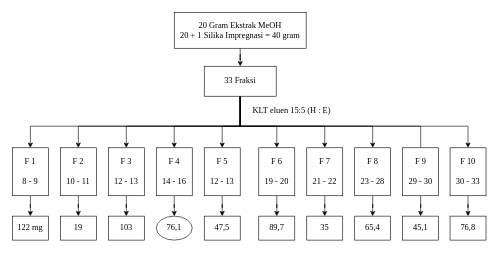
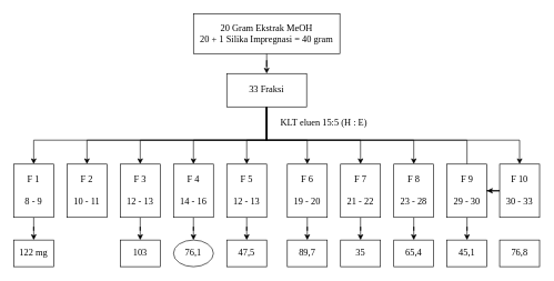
  <mxCell id="0" />
  <mxCell id="1" parent="0" />
  <mxCell id="2" value="" style="edgeStyle=orthogonalEdgeStyle;rounded=0;orthogonalLoop=1;jettySize=auto;html=1;fontFamily=Times New Roman;fontSize=14;" parent="1" source="3" target="14" edge="1"><mxGeometry relative="1" as="geometry" /></mxCell>
  <mxCell id="3" value="20 Gram Ekstrak MeOH&lt;br style=&quot;font-size: 14px&quot;&gt;20 + 1 Silika Impregnasi = 40 gram" style="rounded=0;whiteSpace=wrap;html=1;fontFamily=Times New Roman;fontSize=14;" parent="1" vertex="1"><mxGeometry x="290" y="20" width="220" height="60" as="geometry" /></mxCell>
  <mxCell id="4" style="edgeStyle=orthogonalEdgeStyle;rounded=0;orthogonalLoop=1;jettySize=auto;html=1;entryX=0.5;entryY=0;entryDx=0;entryDy=0;fontFamily=Times New Roman;fontSize=14;" parent="1" source="14" target="33" edge="1"><mxGeometry relative="1" as="geometry"><Array as="points"><mxPoint x="400" y="210" /><mxPoint x="370" y="210" /></Array></mxGeometry></mxCell>
  <mxCell id="5" style="edgeStyle=orthogonalEdgeStyle;rounded=0;orthogonalLoop=1;jettySize=auto;html=1;fontFamily=Times New Roman;fontSize=14;" parent="1" source="14" target="35" edge="1"><mxGeometry relative="1" as="geometry"><Array as="points"><mxPoint x="400" y="210" /><mxPoint x="290" y="210" /></Array></mxGeometry></mxCell>
  <mxCell id="6" style="edgeStyle=orthogonalEdgeStyle;rounded=0;orthogonalLoop=1;jettySize=auto;html=1;entryX=0.5;entryY=0;entryDx=0;entryDy=0;fontFamily=Times New Roman;fontSize=14;" parent="1" source="14" target="21" edge="1"><mxGeometry relative="1" as="geometry"><Array as="points"><mxPoint x="400" y="210" /><mxPoint x="210" y="210" /></Array></mxGeometry></mxCell>
  <mxCell id="7" style="edgeStyle=orthogonalEdgeStyle;rounded=0;orthogonalLoop=1;jettySize=auto;html=1;entryX=0.5;entryY=0;entryDx=0;entryDy=0;fontFamily=Times New Roman;fontSize=14;" parent="1" source="14" target="19" edge="1"><mxGeometry relative="1" as="geometry"><Array as="points"><mxPoint x="400" y="210" /><mxPoint x="130" y="210" /></Array></mxGeometry></mxCell>
  <mxCell id="8" style="edgeStyle=orthogonalEdgeStyle;rounded=0;orthogonalLoop=1;jettySize=auto;html=1;entryX=0.5;entryY=0;entryDx=0;entryDy=0;fontFamily=Times New Roman;fontSize=14;" parent="1" source="14" target="17" edge="1"><mxGeometry relative="1" as="geometry"><Array as="points"><mxPoint x="400" y="210" /><mxPoint x="50" y="210" /></Array></mxGeometry></mxCell>
  <mxCell id="9" style="edgeStyle=orthogonalEdgeStyle;rounded=0;orthogonalLoop=1;jettySize=auto;html=1;entryX=0.5;entryY=0;entryDx=0;entryDy=0;fontFamily=Times New Roman;fontSize=14;" parent="1" source="14" target="23" edge="1"><mxGeometry relative="1" as="geometry"><Array as="points"><mxPoint x="400" y="210" /><mxPoint x="461" y="210" /></Array></mxGeometry></mxCell>
  <mxCell id="10" style="edgeStyle=orthogonalEdgeStyle;rounded=0;orthogonalLoop=1;jettySize=auto;html=1;fontFamily=Times New Roman;fontSize=14;" parent="1" source="14" target="25" edge="1"><mxGeometry relative="1" as="geometry"><Array as="points"><mxPoint x="400" y="210" /><mxPoint x="541" y="210" /></Array></mxGeometry></mxCell>
  <mxCell id="11" style="edgeStyle=orthogonalEdgeStyle;rounded=0;orthogonalLoop=1;jettySize=auto;html=1;fontFamily=Times New Roman;fontSize=14;" parent="1" source="14" target="27" edge="1"><mxGeometry relative="1" as="geometry"><Array as="points"><mxPoint x="400" y="210" /><mxPoint x="621" y="210" /></Array></mxGeometry></mxCell>
  <mxCell id="12" style="edgeStyle=orthogonalEdgeStyle;rounded=0;orthogonalLoop=1;jettySize=auto;html=1;fontFamily=Times New Roman;fontSize=14;endArrow=none;" parent="1" source="14" target="29" edge="1"><mxGeometry relative="1" as="geometry"><Array as="points"><mxPoint x="400" y="210" /><mxPoint x="701" y="210" /></Array></mxGeometry></mxCell>
  <mxCell id="13" style="edgeStyle=orthogonalEdgeStyle;rounded=0;orthogonalLoop=1;jettySize=auto;html=1;entryX=0.5;entryY=0;entryDx=0;entryDy=0;fontFamily=Times New Roman;fontSize=14;" parent="1" source="14" target="31" edge="1"><mxGeometry relative="1" as="geometry"><Array as="points"><mxPoint x="400" y="210" /><mxPoint x="780" y="210" /></Array></mxGeometry></mxCell>
  <mxCell id="14" value="33 Fraksi" style="rounded=0;whiteSpace=wrap;html=1;fontFamily=Times New Roman;fontSize=14;" parent="1" vertex="1"><mxGeometry x="340" y="110" width="120" height="50" as="geometry" /></mxCell>
  <mxCell id="15" value="KLT eluen 15:5 (H : E)" style="text;html=1;strokeColor=none;fillColor=none;align=center;verticalAlign=middle;whiteSpace=wrap;rounded=0;fontFamily=Times New Roman;fontSize=14;" parent="1" vertex="1"><mxGeometry x="401" y="170" width="170" height="30" as="geometry" /></mxCell>
  <mxCell id="16" value="" style="edgeStyle=orthogonalEdgeStyle;rounded=0;orthogonalLoop=1;jettySize=auto;html=1;fontFamily=Times New Roman;fontSize=14;" parent="1" source="17" target="36" edge="1"><mxGeometry relative="1" as="geometry" /></mxCell>
  <mxCell id="17" value="F 1&lt;br style=&quot;font-size: 14px;&quot;&gt;&lt;br style=&quot;font-size: 14px;&quot;&gt;8 - 9" style="rounded=0;whiteSpace=wrap;html=1;fontFamily=Times New Roman;fontSize=14;" parent="1" vertex="1"><mxGeometry x="20" y="246" width="60" height="80" as="geometry" /></mxCell>
- <mxCell id="18" value="" style="edgeStyle=orthogonalEdgeStyle;rounded=0;orthogonalLoop=1;jettySize=auto;html=1;fontFamily=Times New Roman;fontSize=14;" parent="1" source="19" target="37" edge="1"><mxGeometry relative="1" as="geometry" /></mxCell>
  <mxCell id="19" value="F 2&lt;br style=&quot;font-size: 14px;&quot;&gt;&lt;br style=&quot;font-size: 14px;&quot;&gt;10 - 11" style="rounded=0;whiteSpace=wrap;html=1;fontFamily=Times New Roman;fontSize=14;" parent="1" vertex="1"><mxGeometry x="100" y="246" width="60" height="80" as="geometry" /></mxCell>
  <mxCell id="20" value="" style="edgeStyle=orthogonalEdgeStyle;rounded=0;orthogonalLoop=1;jettySize=auto;html=1;fontFamily=Times New Roman;fontSize=14;" parent="1" source="21" target="38" edge="1"><mxGeometry relative="1" as="geometry" /></mxCell>
  <mxCell id="21" value="F 3&lt;br style=&quot;font-size: 14px;&quot;&gt;&lt;br style=&quot;font-size: 14px;&quot;&gt;12 - 13" style="rounded=0;whiteSpace=wrap;html=1;fontFamily=Times New Roman;fontSize=14;" parent="1" vertex="1"><mxGeometry x="180" y="246" width="60" height="80" as="geometry" /></mxCell>
  <mxCell id="22" value="" style="edgeStyle=orthogonalEdgeStyle;rounded=0;orthogonalLoop=1;jettySize=auto;html=1;fontFamily=Times New Roman;fontSize=14;" parent="1" source="23" target="41" edge="1"><mxGeometry relative="1" as="geometry" /></mxCell>
  <mxCell id="23" value="F 6&lt;br style=&quot;font-size: 14px;&quot;&gt;&lt;br style=&quot;font-size: 14px;&quot;&gt;19 - 20" style="rounded=0;whiteSpace=wrap;html=1;fontFamily=Times New Roman;fontSize=14;" parent="1" vertex="1"><mxGeometry x="431" y="246" width="60" height="80" as="geometry" /></mxCell>
  <mxCell id="24" value="" style="edgeStyle=orthogonalEdgeStyle;rounded=0;orthogonalLoop=1;jettySize=auto;html=1;fontFamily=Times New Roman;fontSize=14;" parent="1" source="25" target="42" edge="1"><mxGeometry relative="1" as="geometry" /></mxCell>
  <mxCell id="25" value="F 7&lt;br style=&quot;font-size: 14px;&quot;&gt;&lt;br style=&quot;font-size: 14px;&quot;&gt;21 - 22" style="rounded=0;whiteSpace=wrap;html=1;fontFamily=Times New Roman;fontSize=14;" parent="1" vertex="1"><mxGeometry x="511" y="246" width="60" height="80" as="geometry" /></mxCell>
  <mxCell id="26" value="" style="edgeStyle=orthogonalEdgeStyle;rounded=0;orthogonalLoop=1;jettySize=auto;html=1;fontFamily=Times New Roman;fontSize=14;" parent="1" source="27" target="43" edge="1"><mxGeometry relative="1" as="geometry" /></mxCell>
  <mxCell id="27" value="F 8&lt;br style=&quot;font-size: 14px;&quot;&gt;&lt;br style=&quot;font-size: 14px;&quot;&gt;23 - 28" style="rounded=0;whiteSpace=wrap;html=1;fontFamily=Times New Roman;fontSize=14;" parent="1" vertex="1"><mxGeometry x="591" y="246" width="60" height="80" as="geometry" /></mxCell>
  <mxCell id="28" value="" style="edgeStyle=orthogonalEdgeStyle;rounded=0;orthogonalLoop=1;jettySize=auto;html=1;fontFamily=Times New Roman;fontSize=14;" parent="1" source="29" target="44" edge="1"><mxGeometry relative="1" as="geometry" /></mxCell>
  <mxCell id="29" value="F 9&lt;br style=&quot;font-size: 14px;&quot;&gt;&lt;br style=&quot;font-size: 14px;&quot;&gt;29 - 30" style="rounded=0;whiteSpace=wrap;html=1;fontFamily=Times New Roman;fontSize=14;" parent="1" vertex="1"><mxGeometry x="671" y="246" width="60" height="80" as="geometry" /></mxCell>
- <mxCell id="30" value="" style="edgeStyle=orthogonalEdgeStyle;rounded=0;orthogonalLoop=1;jettySize=auto;html=1;fontFamily=Times New Roman;fontSize=14;" parent="1" source="31" target="45" edge="1"><mxGeometry relative="1" as="geometry" /></mxCell>
+ <mxCell id="30" value="" style="edgeStyle=orthogonalEdgeStyle;rounded=0;orthogonalLoop=1;jettySize=auto;html=1;fontFamily=Times New Roman;fontSize=14;" parent="1" source="31" target="29" edge="1"><mxGeometry relative="1" as="geometry" /></mxCell>
  <mxCell id="31" value="F 10&lt;br style=&quot;font-size: 14px;&quot;&gt;&lt;br style=&quot;font-size: 14px;&quot;&gt;30 - 33" style="rounded=0;whiteSpace=wrap;html=1;fontFamily=Times New Roman;fontSize=14;" parent="1" vertex="1"><mxGeometry x="750" y="246" width="60" height="80" as="geometry" /></mxCell>
  <mxCell id="32" value="" style="edgeStyle=orthogonalEdgeStyle;rounded=0;orthogonalLoop=1;jettySize=auto;html=1;fontFamily=Times New Roman;fontSize=14;" parent="1" source="33" target="40" edge="1"><mxGeometry relative="1" as="geometry" /></mxCell>
  <mxCell id="33" value="F 5&lt;br style=&quot;font-size: 14px;&quot;&gt;&lt;br style=&quot;font-size: 14px;&quot;&gt;12 - 13" style="rounded=0;whiteSpace=wrap;html=1;fontFamily=Times New Roman;fontSize=14;" parent="1" vertex="1"><mxGeometry x="340" y="246" width="60" height="80" as="geometry" /></mxCell>
  <mxCell id="34" value="" style="edgeStyle=orthogonalEdgeStyle;rounded=0;orthogonalLoop=1;jettySize=auto;html=1;fontFamily=Times New Roman;fontSize=14;" parent="1" source="35" target="39" edge="1"><mxGeometry relative="1" as="geometry" /></mxCell>
  <mxCell id="35" value="F 4&lt;br style=&quot;font-size: 14px;&quot;&gt;&lt;br style=&quot;font-size: 14px;&quot;&gt;14 - 16" style="rounded=0;whiteSpace=wrap;html=1;fontFamily=Times New Roman;fontSize=14;" parent="1" vertex="1"><mxGeometry x="260" y="246" width="60" height="80" as="geometry" /></mxCell>
  <mxCell id="36" value="122 mg" style="rounded=0;whiteSpace=wrap;html=1;fontFamily=Times New Roman;fontSize=14;" parent="1" vertex="1"><mxGeometry x="20" y="360" width="60" height="40" as="geometry" /></mxCell>
- <mxCell id="37" value="19" style="rounded=0;whiteSpace=wrap;html=1;fontFamily=Times New Roman;fontSize=14;" parent="1" vertex="1"><mxGeometry x="100" y="360" width="60" height="40" as="geometry" /></mxCell>
  <mxCell id="38" value="103" style="rounded=0;whiteSpace=wrap;html=1;fontFamily=Times New Roman;fontSize=14;" parent="1" vertex="1"><mxGeometry x="180" y="360" width="60" height="40" as="geometry" /></mxCell>
  <mxCell id="39" value="76,1" style="ellipse;whiteSpace=wrap;html=1;fontFamily=Times New Roman;fontSize=14;" parent="1" vertex="1"><mxGeometry x="260" y="360" width="60" height="40" as="geometry" /></mxCell>
  <mxCell id="40" value="47,5" style="rounded=0;whiteSpace=wrap;html=1;fontFamily=Times New Roman;fontSize=14;" parent="1" vertex="1"><mxGeometry x="340" y="360" width="60" height="40" as="geometry" /></mxCell>
  <mxCell id="41" value="89,7" style="rounded=0;whiteSpace=wrap;html=1;fontFamily=Times New Roman;fontSize=14;" parent="1" vertex="1"><mxGeometry x="431" y="360" width="60" height="40" as="geometry" /></mxCell>
  <mxCell id="42" value="35" style="rounded=0;whiteSpace=wrap;html=1;fontFamily=Times New Roman;fontSize=14;" parent="1" vertex="1"><mxGeometry x="511" y="360" width="60" height="40" as="geometry" /></mxCell>
  <mxCell id="43" value="65,4" style="rounded=0;whiteSpace=wrap;html=1;fontFamily=Times New Roman;fontSize=14;" parent="1" vertex="1"><mxGeometry x="591" y="360" width="60" height="40" as="geometry" /></mxCell>
  <mxCell id="44" value="45,1" style="rounded=0;whiteSpace=wrap;html=1;fontFamily=Times New Roman;fontSize=14;" parent="1" vertex="1"><mxGeometry x="671" y="360" width="60" height="40" as="geometry" /></mxCell>
  <mxCell id="45" value="76,8" style="rounded=0;whiteSpace=wrap;html=1;fontFamily=Times New Roman;fontSize=14;" parent="1" vertex="1"><mxGeometry x="750" y="360" width="60" height="40" as="geometry" /></mxCell>
